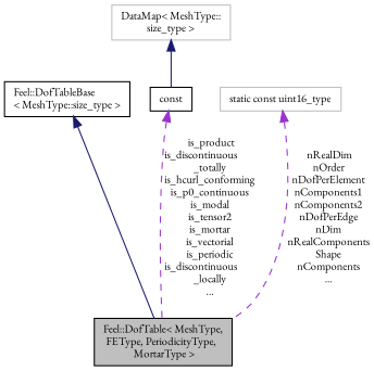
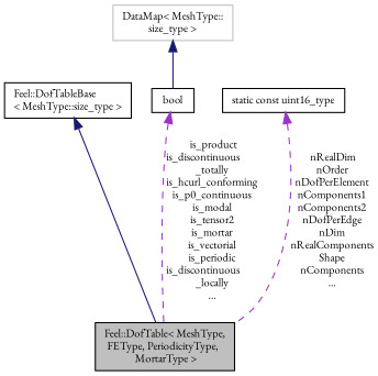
  digraph {
    fontname="EB Garamond"
    node [color=black fillcolor=white fontname="EB Garamond" fontsize=10 shape=record style=filled]
    edge [color=midnightblue dir=back fontname="EB Garamond" fontsize=10 labelfontname=Helvetica labelfontsize=10 style=solid]
    n1 [fillcolor=grey75 fontcolor=black height=0.2 label="Feel::DofTable\< MeshType,\l FEType, PeriodicityType,\l MortarType \>" width=0.4]
    n2 [height=0.2 label="Feel::DofTableBase\l\< MeshType::size_type \>" width=0.4]
    n3 [color=grey75 height=0.2 label="DataMap\< MeshType::\lsize_type  \>" width=0.4]
-   n4 [height=0.2 label=const width=0.4]
-   n5 [color=grey75 height=0.2 label="static const uint16_type" width=0.4]
+   n4 [height=0.2 label=bool width=0.4]
+   n5 [height=0.2 label="static const uint16_type" width=0.4]
    n2 -> n1
    n3 -> n4
    n4 -> n1 [color=darkorchid3 label=" is_product\nis_discontinuous\l_totally\nis_hcurl_conforming\nis_p0_continuous\nis_modal\nis_tensor2\nis_mortar\nis_vectorial\nis_periodic\nis_discontinuous\l_locally\n..." style=dashed]
    n5 -> n1 [color=darkorchid3 label=" nRealDim\nnOrder\nnDofPerElement\nnComponents1\nnComponents2\nnDofPerEdge\nnDim\nnRealComponents\nShape\nnComponents\n..." style=dashed]
  }
